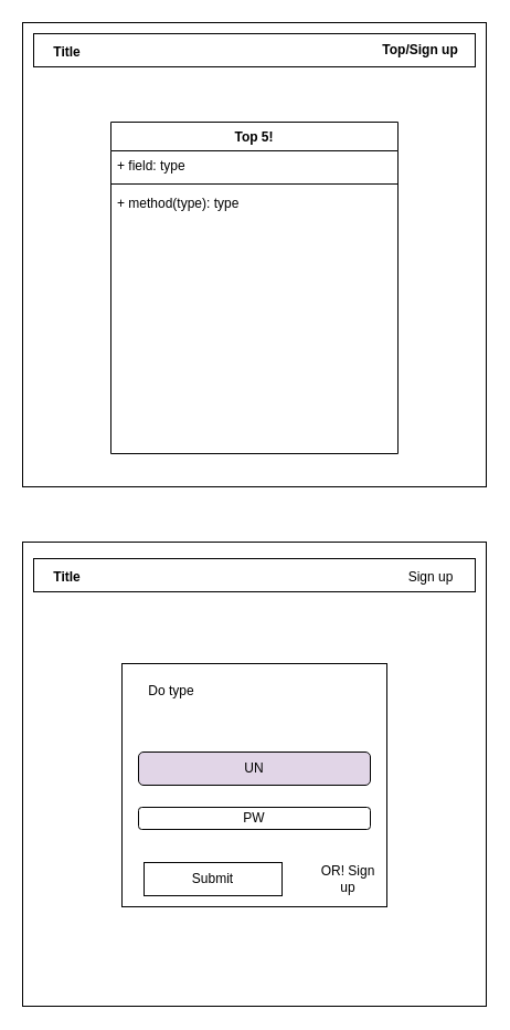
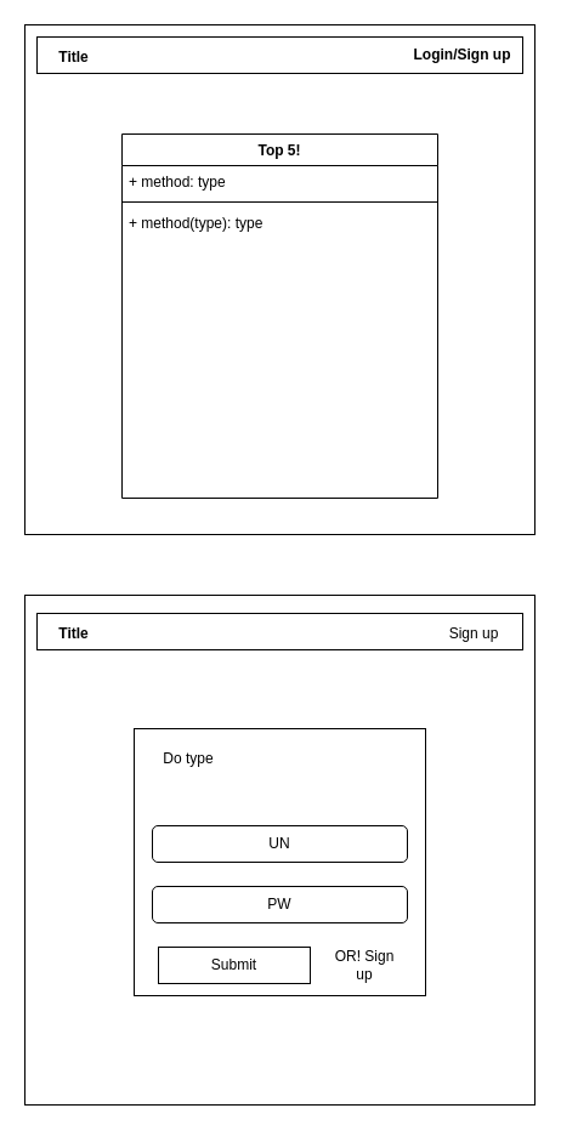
  <mxCell id="0" />
  <mxCell id="1" parent="0" />
  <mxCell id="2" value="" style="whiteSpace=wrap;html=1;aspect=fixed;" vertex="1" parent="1"><mxGeometry x="20" y="20" width="420" height="420" as="geometry" /></mxCell>
  <mxCell id="3" value="" style="rounded=0;whiteSpace=wrap;html=1;" vertex="1" parent="1"><mxGeometry x="30" y="30" width="400" height="30" as="geometry" /></mxCell>
  <mxCell id="4" value="Top 5!" style="swimlane;fontStyle=1;align=center;verticalAlign=top;childLayout=stackLayout;horizontal=1;startSize=26;horizontalStack=0;resizeParent=1;resizeParentMax=0;resizeLast=0;collapsible=1;marginBottom=0;whiteSpace=wrap;html=1;" vertex="1" parent="1"><mxGeometry x="100" y="110" width="260" height="300" as="geometry" /></mxCell>
- <mxCell id="5" value="+ field: type" style="text;strokeColor=none;fillColor=none;align=left;verticalAlign=top;spacingLeft=4;spacingRight=4;overflow=hidden;rotatable=0;points=[[0,0.5],[1,0.5]];portConstraint=eastwest;whiteSpace=wrap;html=1;" vertex="1" parent="4"><mxGeometry y="26" width="260" height="26" as="geometry" /></mxCell>
+ <mxCell id="5" value="+ method: type" style="text;strokeColor=none;fillColor=none;align=left;verticalAlign=top;spacingLeft=4;spacingRight=4;overflow=hidden;rotatable=0;points=[[0,0.5],[1,0.5]];portConstraint=eastwest;whiteSpace=wrap;html=1;" vertex="1" parent="4"><mxGeometry y="26" width="260" height="26" as="geometry" /></mxCell>
  <mxCell id="6" value="" style="line;strokeWidth=1;fillColor=none;align=left;verticalAlign=middle;spacingTop=-1;spacingLeft=3;spacingRight=3;rotatable=0;labelPosition=right;points=[];portConstraint=eastwest;strokeColor=inherit;" vertex="1" parent="4"><mxGeometry y="52" width="260" height="8" as="geometry" /></mxCell>
  <mxCell id="7" value="+ method(type): type" style="text;strokeColor=none;fillColor=none;align=left;verticalAlign=top;spacingLeft=4;spacingRight=4;overflow=hidden;rotatable=0;points=[[0,0.5],[1,0.5]];portConstraint=eastwest;whiteSpace=wrap;html=1;" vertex="1" parent="4"><mxGeometry y="60" width="260" height="240" as="geometry" /></mxCell>
  <mxCell id="8" value="Title" style="text;align=center;fontStyle=1;verticalAlign=middle;spacingLeft=3;spacingRight=3;strokeColor=none;rotatable=0;points=[[0,0.5],[1,0.5]];portConstraint=eastwest;html=1;" vertex="1" parent="1"><mxGeometry x="20" y="34" width="80" height="26" as="geometry" /></mxCell>
- <mxCell id="9" value="Top/Sign up" style="text;align=center;fontStyle=1;verticalAlign=middle;spacingLeft=3;spacingRight=3;strokeColor=none;rotatable=0;points=[[0,0.5],[1,0.5]];portConstraint=eastwest;html=1;" vertex="1" parent="1"><mxGeometry x="340" y="32" width="80" height="26" as="geometry" /></mxCell>
+ <mxCell id="9" value="Login/Sign up" style="text;align=center;fontStyle=1;verticalAlign=middle;spacingLeft=3;spacingRight=3;strokeColor=none;rotatable=0;points=[[0,0.5],[1,0.5]];portConstraint=eastwest;html=1;" vertex="1" parent="1"><mxGeometry x="340" y="32" width="80" height="26" as="geometry" /></mxCell>
  <mxCell id="10" value="" style="whiteSpace=wrap;html=1;aspect=fixed;" vertex="1" parent="1"><mxGeometry x="20" y="490" width="420" height="420" as="geometry" /></mxCell>
  <mxCell id="11" value="" style="rounded=0;whiteSpace=wrap;html=1;" vertex="1" parent="1"><mxGeometry x="30" y="505" width="400" height="30" as="geometry" /></mxCell>
  <mxCell id="12" value="Title" style="text;align=center;fontStyle=1;verticalAlign=middle;spacingLeft=3;spacingRight=3;strokeColor=none;rotatable=0;points=[[0,0.5],[1,0.5]];portConstraint=eastwest;html=1;" vertex="1" parent="1"><mxGeometry x="20" y="509" width="80" height="26" as="geometry" /></mxCell>
  <mxCell id="13" value="" style="rounded=0;whiteSpace=wrap;html=1;" vertex="1" parent="1"><mxGeometry x="110" y="600" width="240" height="220" as="geometry" /></mxCell>
- <mxCell id="14" value="UN" style="rounded=1;whiteSpace=wrap;html=1;fillColor=#e1d5e7;" vertex="1" parent="1"><mxGeometry x="125" y="680" width="210" height="30" as="geometry" /></mxCell>
- <mxCell id="15" value="PW" style="rounded=1;whiteSpace=wrap;html=1;" vertex="1" parent="1"><mxGeometry x="125" y="730" width="210" height="20" as="geometry" /></mxCell>
+ <mxCell id="14" value="UN" style="rounded=1;whiteSpace=wrap;html=1;" vertex="1" parent="1"><mxGeometry x="125" y="680" width="210" height="30" as="geometry" /></mxCell>
+ <mxCell id="15" value="PW" style="rounded=1;whiteSpace=wrap;html=1;" vertex="1" parent="1"><mxGeometry x="125" y="730" width="210" height="30" as="geometry" /></mxCell>
  <mxCell id="16" value="Submit" style="whiteSpace=wrap;html=1;rounded=0;" vertex="1" parent="1"><mxGeometry x="130" y="780" width="125" height="30" as="geometry" /></mxCell>
  <mxCell id="17" value="Sign up" style="text;html=1;strokeColor=none;fillColor=none;align=center;verticalAlign=middle;whiteSpace=wrap;rounded=0;" vertex="1" parent="1"><mxGeometry x="360" y="507" width="60" height="30" as="geometry" /></mxCell>
  <mxCell id="18" value="Do type" style="text;html=1;strokeColor=none;fillColor=none;align=center;verticalAlign=middle;whiteSpace=wrap;rounded=0;" vertex="1" parent="1"><mxGeometry x="125" y="610" width="60" height="30" as="geometry" /></mxCell>
- <mxCell id="19" value="OR! Sign up" style="text;html=1;strokeColor=none;fillColor=none;align=center;verticalAlign=middle;whiteSpace=wrap;rounded=0;" vertex="1" parent="1"><mxGeometry x="285" y="780" width="60" height="30" as="geometry" /></mxCell>
+ <mxCell id="19" value="OR! Sign up" style="text;html=1;strokeColor=none;fillColor=none;align=center;verticalAlign=middle;whiteSpace=wrap;rounded=0;" vertex="1" parent="1"><mxGeometry x="270" y="780" width="60" height="30" as="geometry" /></mxCell>
